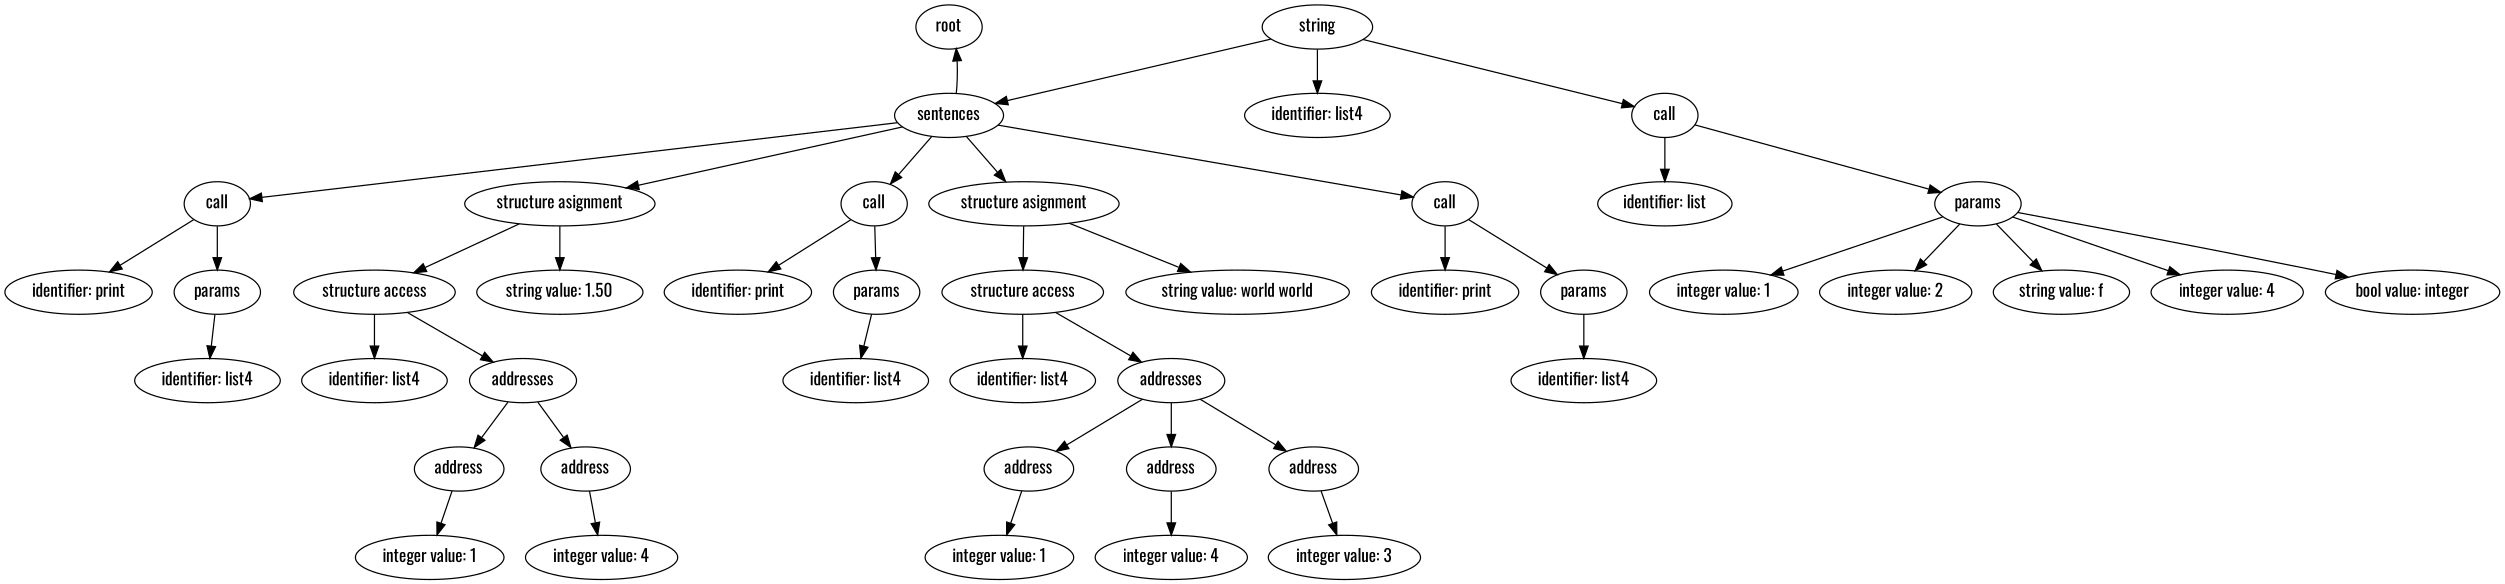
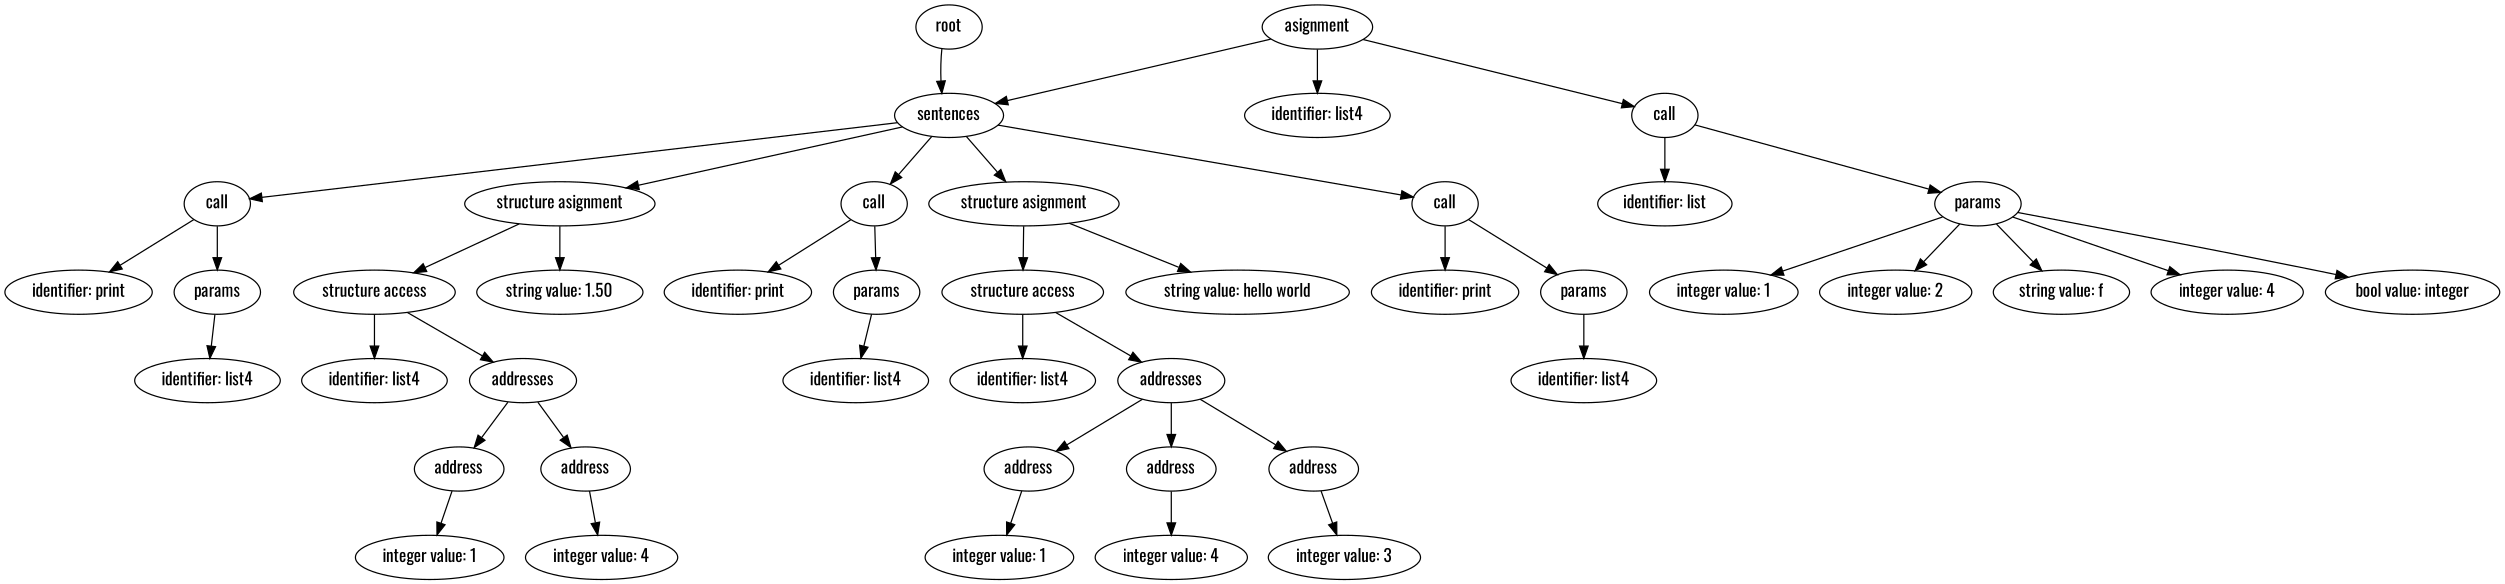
  digraph {
    fontname=Oswald
    node [fontname=Oswald]
    edge [fontname=Oswald]
    n1 [label=root]
    n2 [label=sentences]
    n3 [label=call]
    n4 [label="structure asignment"]
    n5 [label=call]
    n6 [label="structure asignment"]
    n7 [label=call]
-   n8 [label=string]
+   n8 [label=asignment]
    n9 [label="identifier: list4"]
    n10 [label=call]
    n11 [label="identifier: print"]
    n12 [label=params]
    n13 [label="structure access"]
    n14 [label="string value: 1.50"]
    n15 [label="identifier: print"]
    n16 [label=params]
    n17 [label="structure access"]
-   n18 [label="string value: world world"]
+   n18 [label="string value: hello world"]
    n19 [label="identifier: print"]
    n20 [label=params]
    n21 [label="identifier: list"]
    n22 [label=params]
    n23 [label="integer value: 1"]
    n24 [label="integer value: 2"]
    n25 [label="string value: f"]
    n26 [label="integer value: 4"]
    n27 [label="bool value: integer"]
    n28 [label="identifier: list4"]
    n29 [label="identifier: list4"]
    n30 [label=addresses]
    n31 [label=address]
    n32 [label=address]
    n33 [label="integer value: 1"]
    n34 [label="integer value: 4"]
    n35 [label="identifier: list4"]
    n36 [label="identifier: list4"]
    n37 [label=addresses]
    n38 [label=address]
    n39 [label=address]
    n40 [label=address]
    n41 [label="integer value: 1"]
    n42 [label="integer value: 4"]
    n43 [label="integer value: 3"]
    n44 [label="identifier: list4"]
-   n2 -> n1
+   n1 -> n2
    n2 -> n3
    n2 -> n4
    n2 -> n5
    n2 -> n6
    n2 -> n7
    n3 -> n11
    n3 -> n12
    n4 -> n13
    n4 -> n14
    n5 -> n15
    n5 -> n16
    n6 -> n17
    n6 -> n18
    n7 -> n19
    n7 -> n20
    n8 -> n2
    n8 -> n9
    n8 -> n10
    n10 -> n21
    n10 -> n22
    n12 -> n28
    n13 -> n29
    n13 -> n30
    n16 -> n35
    n17 -> n36
    n17 -> n37
    n20 -> n44
    n22 -> n23
    n22 -> n24
    n22 -> n25
    n22 -> n26
    n22 -> n27
    n30 -> n31
    n30 -> n32
    n31 -> n33
    n32 -> n34
    n37 -> n38
    n37 -> n39
    n37 -> n40
    n38 -> n41
    n39 -> n42
    n40 -> n43
  }
